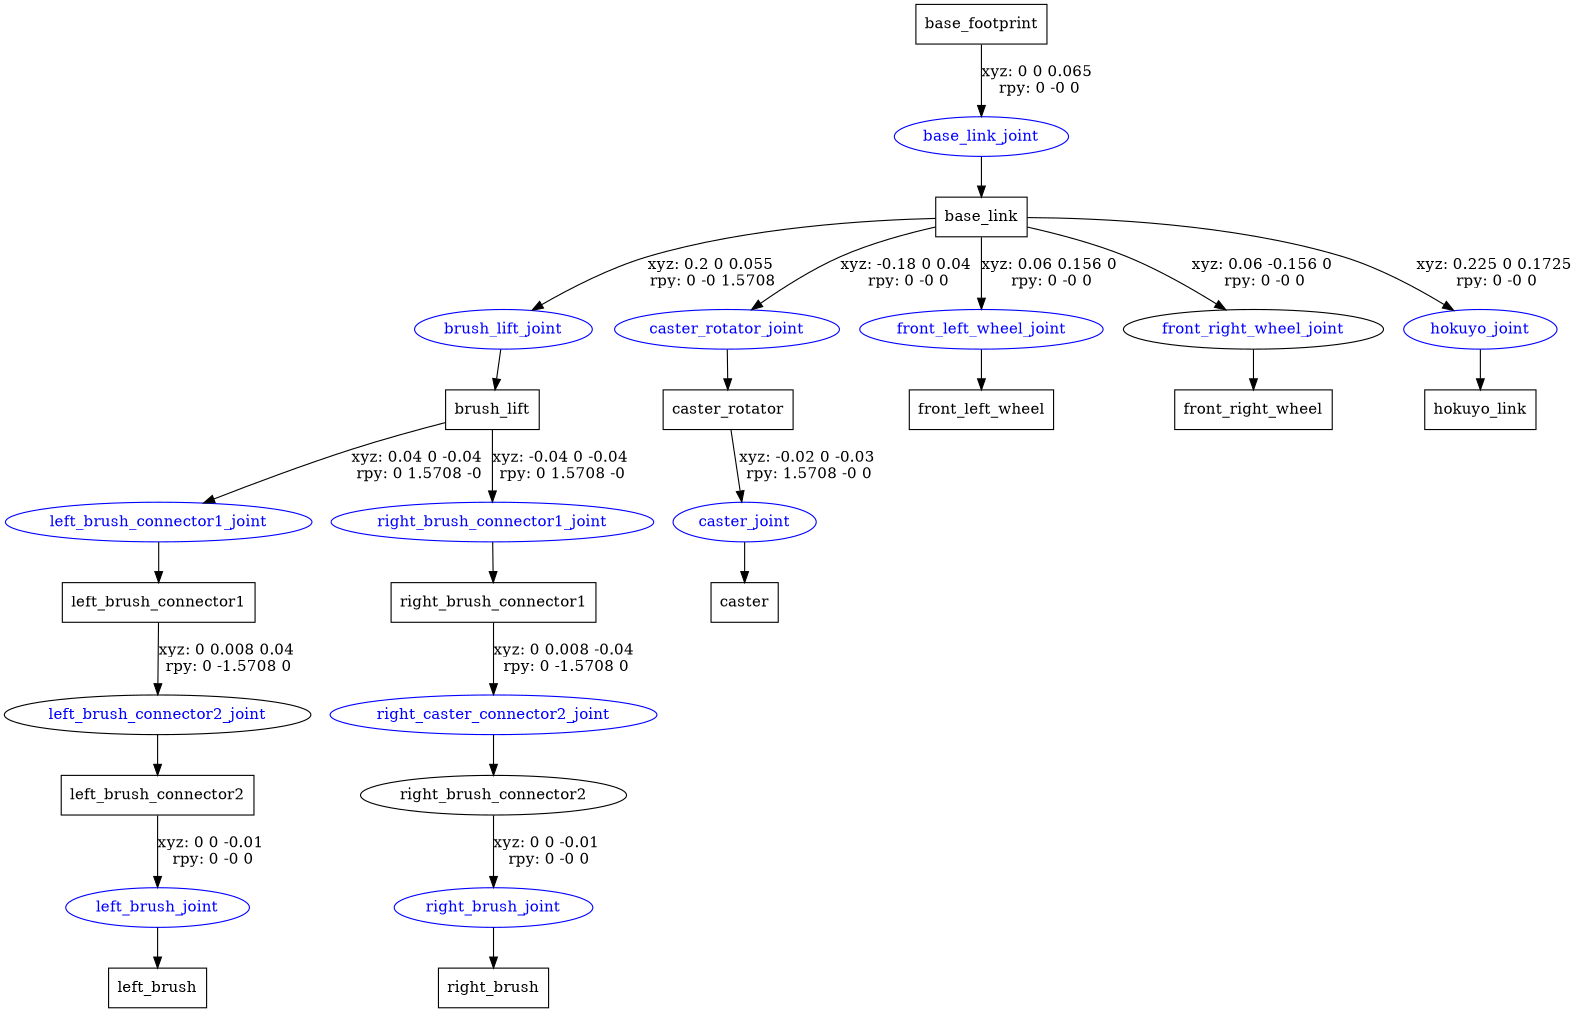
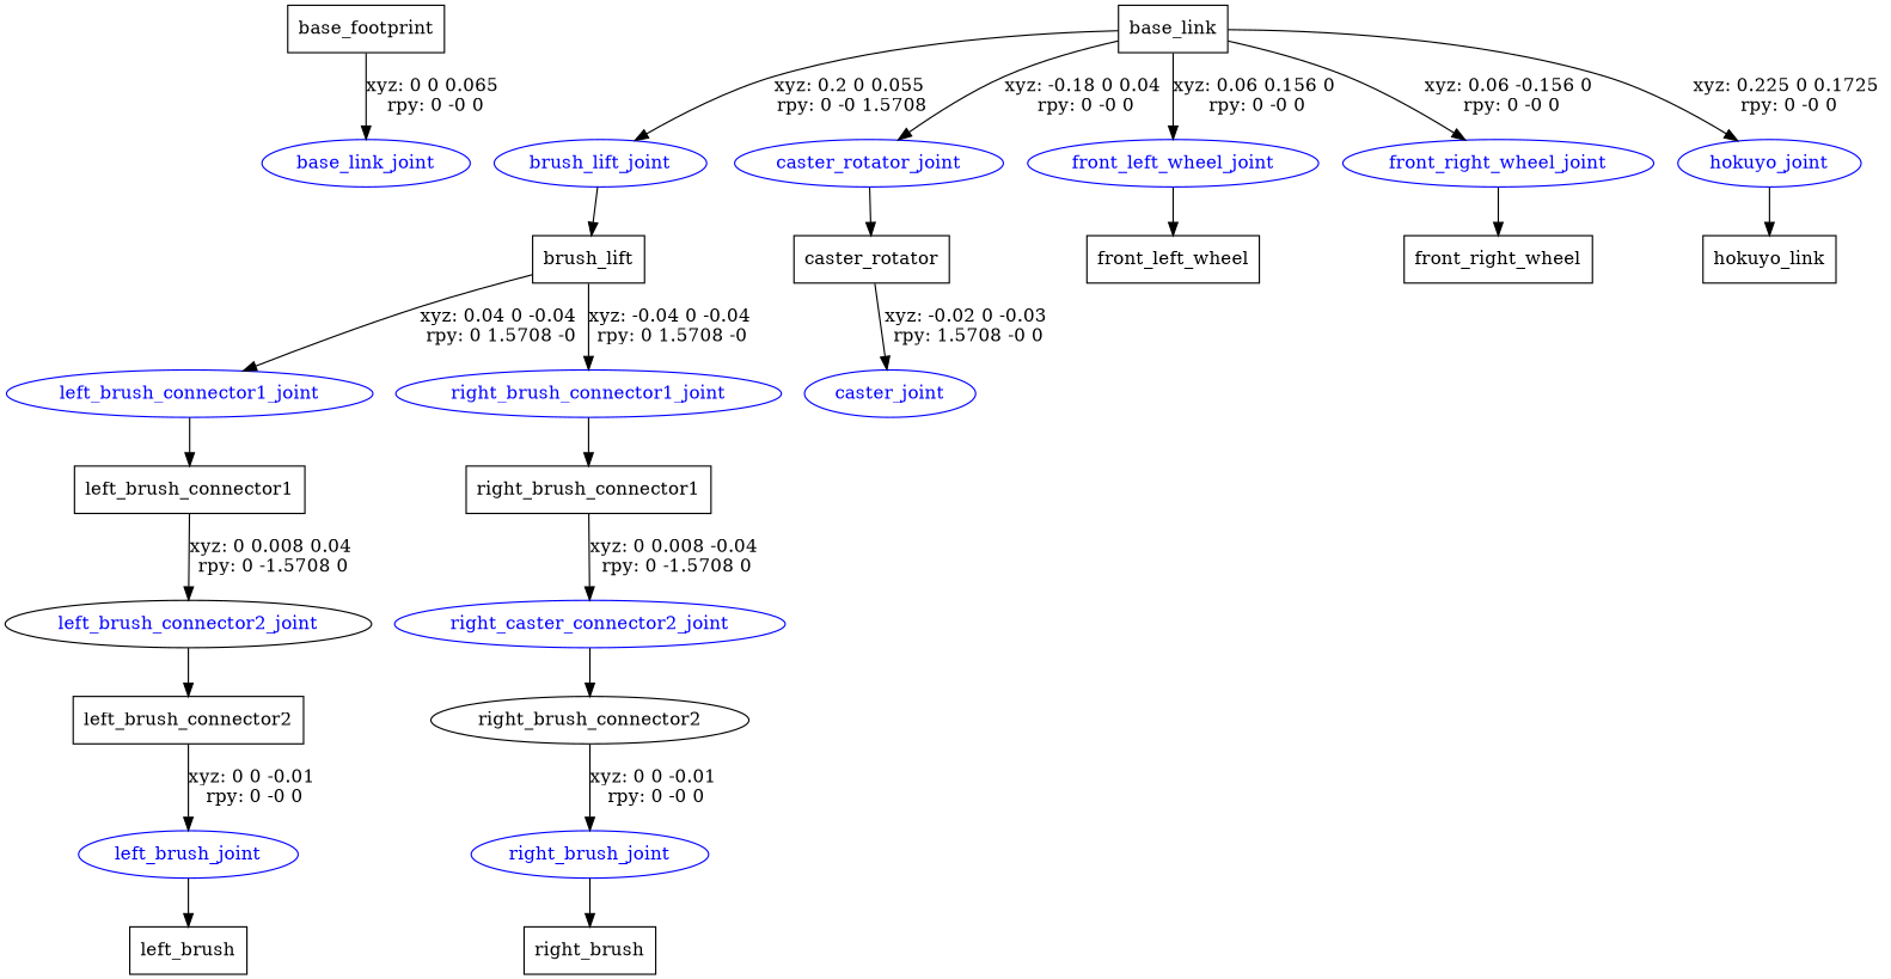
  digraph {
    node [shape=ellipse]
    n1 [label=base_footprint shape=box]
    base_link_joint [color=blue fontcolor=blue]
    n3 [label=base_link shape=box]
    brush_lift_joint [color=blue fontcolor=blue]
    caster_rotator_joint [color=blue fontcolor=blue]
    front_left_wheel_joint [color=blue fontcolor=blue]
-   front_right_wheel_joint [color=black fontcolor=blue]
+   front_right_wheel_joint [color=blue fontcolor=blue]
    hokuyo_joint [color=blue fontcolor=blue]
    n9 [label=brush_lift shape=box]
    n10 [label=caster_rotator shape=box]
    n11 [label=front_left_wheel shape=box]
    n12 [label=front_right_wheel shape=box]
    n13 [label=hokuyo_link shape=box]
    left_brush_connector1_joint [color=blue fontcolor=blue]
    right_brush_connector1_joint [color=blue fontcolor=blue]
    n16 [label=left_brush_connector1 shape=box]
    n17 [label=right_brush_connector1 shape=box]
    left_brush_connector2_joint [color=black fontcolor=blue]
    n19 [label=left_brush_connector2 shape=box]
    left_brush_joint [color=blue fontcolor=blue]
    n21 [label=left_brush shape=box]
    n22 [color=blue fontcolor=blue label=right_caster_connector2_joint]
    n23 [label=right_brush_connector2]
    right_brush_joint [color=blue fontcolor=blue]
    n25 [label=right_brush shape=box]
    caster_joint [color=blue fontcolor=blue]
-   n27 [label=caster shape=box]
    n1 -> base_link_joint [label="xyz: 0 0 0.065 \nrpy: 0 -0 0"]
-   base_link_joint -> n3
    n3 -> brush_lift_joint [label="xyz: 0.2 0 0.055 \nrpy: 0 -0 1.5708"]
    n3 -> caster_rotator_joint [label="xyz: -0.18 0 0.04 \nrpy: 0 -0 0"]
    n3 -> front_left_wheel_joint [label="xyz: 0.06 0.156 0 \nrpy: 0 -0 0"]
    n3 -> front_right_wheel_joint [label="xyz: 0.06 -0.156 0 \nrpy: 0 -0 0"]
    n3 -> hokuyo_joint [label="xyz: 0.225 0 0.1725 \nrpy: 0 -0 0"]
    brush_lift_joint -> n9
    caster_rotator_joint -> n10
    front_left_wheel_joint -> n11
    front_right_wheel_joint -> n12
    hokuyo_joint -> n13
    n9 -> left_brush_connector1_joint [label="xyz: 0.04 0 -0.04 \nrpy: 0 1.5708 -0"]
    n9 -> right_brush_connector1_joint [label="xyz: -0.04 0 -0.04 \nrpy: 0 1.5708 -0"]
    n10 -> caster_joint [label="xyz: -0.02 0 -0.03 \nrpy: 1.5708 -0 0"]
    left_brush_connector1_joint -> n16
    right_brush_connector1_joint -> n17
    n16 -> left_brush_connector2_joint [label="xyz: 0 0.008 0.04 \nrpy: 0 -1.5708 0"]
    n17 -> n22 [label="xyz: 0 0.008 -0.04 \nrpy: 0 -1.5708 0"]
    left_brush_connector2_joint -> n19
    n19 -> left_brush_joint [label="xyz: 0 0 -0.01 \nrpy: 0 -0 0"]
    left_brush_joint -> n21
    n22 -> n23
    n23 -> right_brush_joint [label="xyz: 0 0 -0.01 \nrpy: 0 -0 0"]
    right_brush_joint -> n25
-   caster_joint -> n27
  }
